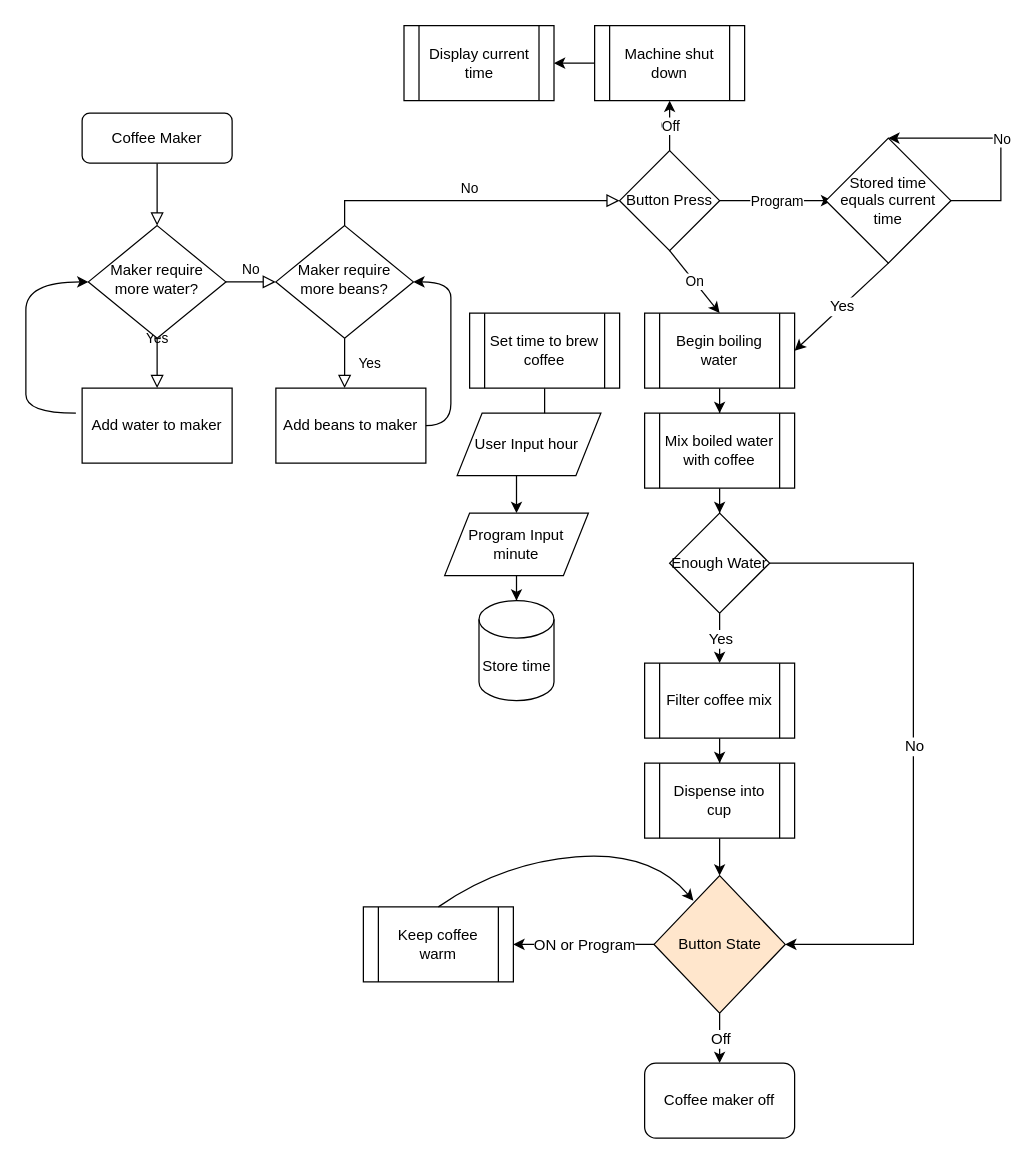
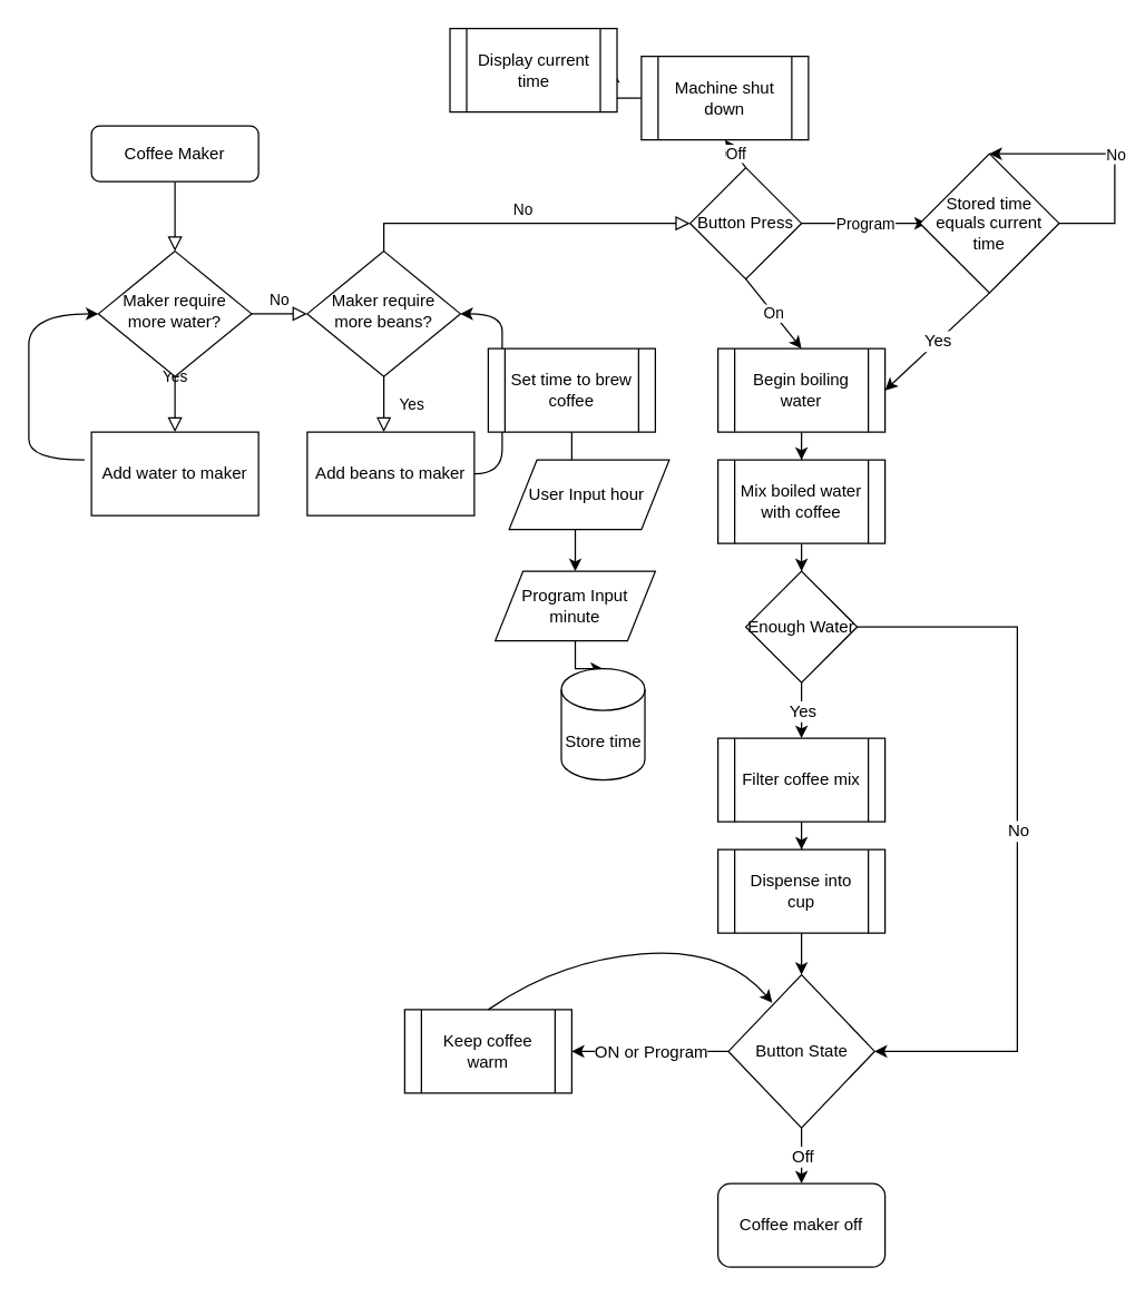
  <mxCell id="0" />
  <mxCell id="1" parent="0" />
  <mxCell id="2" value="" style="rounded=0;html=1;jettySize=auto;orthogonalLoop=1;fontSize=11;endArrow=block;endFill=0;endSize=8;strokeWidth=1;shadow=0;labelBackgroundColor=none;edgeStyle=orthogonalEdgeStyle;" parent="1" source="3" target="6" edge="1"><mxGeometry relative="1" as="geometry" /></mxCell>
  <mxCell id="3" value="Coffee Maker" style="rounded=1;whiteSpace=wrap;html=1;fontSize=12;glass=0;strokeWidth=1;shadow=0;" parent="1" vertex="1"><mxGeometry x="65" y="90" width="120" height="40" as="geometry" /></mxCell>
  <mxCell id="4" value="Yes" style="rounded=0;html=1;jettySize=auto;orthogonalLoop=1;fontSize=11;endArrow=block;endFill=0;endSize=8;strokeWidth=1;shadow=0;labelBackgroundColor=none;edgeStyle=orthogonalEdgeStyle;" parent="1" source="6" edge="1"><mxGeometry y="20" relative="1" as="geometry"><mxPoint as="offset" /><mxPoint x="125" y="310" as="targetPoint" /></mxGeometry></mxCell>
  <mxCell id="5" value="No" style="edgeStyle=orthogonalEdgeStyle;rounded=0;html=1;jettySize=auto;orthogonalLoop=1;fontSize=11;endArrow=block;endFill=0;endSize=8;strokeWidth=1;shadow=0;labelBackgroundColor=none;entryX=0;entryY=0.5;entryDx=0;entryDy=0;" parent="1" source="6" target="9" edge="1"><mxGeometry y="10" relative="1" as="geometry"><mxPoint as="offset" /><mxPoint x="230" y="225" as="targetPoint" /></mxGeometry></mxCell>
  <mxCell id="6" value="Maker require more water?" style="rhombus;whiteSpace=wrap;html=1;shadow=0;fontFamily=Helvetica;fontSize=12;align=center;strokeWidth=1;spacing=6;spacingTop=-4;" parent="1" vertex="1"><mxGeometry x="70" y="180" width="110" height="90" as="geometry" /></mxCell>
  <mxCell id="7" value="Add water to maker" style="rounded=0;whiteSpace=wrap;html=1;" vertex="1" parent="1"><mxGeometry x="65" y="310" width="120" height="60" as="geometry" /></mxCell>
  <mxCell id="8" value="" style="curved=1;endArrow=classic;html=1;rounded=0;entryX=0;entryY=0.5;entryDx=0;entryDy=0;" edge="1" parent="1" target="6"><mxGeometry width="50" height="50" relative="1" as="geometry"><mxPoint x="60" y="330" as="sourcePoint" /><mxPoint x="50" y="220" as="targetPoint" /><Array as="points"><mxPoint x="20" y="330" /><mxPoint x="20" y="300" /><mxPoint x="20" y="270" /><mxPoint x="20" y="225" /></Array></mxGeometry></mxCell>
  <mxCell id="9" value="Maker require more beans?" style="rhombus;whiteSpace=wrap;html=1;shadow=0;fontFamily=Helvetica;fontSize=12;align=center;strokeWidth=1;spacing=6;spacingTop=-4;" vertex="1" parent="1"><mxGeometry x="220" y="180" width="110" height="90" as="geometry" /></mxCell>
  <mxCell id="10" value="Add beans to maker" style="rounded=0;whiteSpace=wrap;html=1;" vertex="1" parent="1"><mxGeometry x="220" y="310" width="120" height="60" as="geometry" /></mxCell>
  <mxCell id="11" value="Yes" style="rounded=0;html=1;jettySize=auto;orthogonalLoop=1;fontSize=11;endArrow=block;endFill=0;endSize=8;strokeWidth=1;shadow=0;labelBackgroundColor=none;edgeStyle=orthogonalEdgeStyle;exitX=0.5;exitY=1;exitDx=0;exitDy=0;" edge="1" parent="1" source="9"><mxGeometry y="20" relative="1" as="geometry"><mxPoint as="offset" /><mxPoint x="330" y="270" as="sourcePoint" /><mxPoint x="275" y="310" as="targetPoint" /><Array as="points"><mxPoint x="275" y="310" /></Array></mxGeometry></mxCell>
  <mxCell id="12" value="" style="curved=1;endArrow=classic;html=1;rounded=0;entryX=1;entryY=0.5;entryDx=0;entryDy=0;exitX=1;exitY=0.5;exitDx=0;exitDy=0;" edge="1" parent="1" source="10" target="9"><mxGeometry width="50" height="50" relative="1" as="geometry"><mxPoint x="400" y="335" as="sourcePoint" /><mxPoint x="410" y="230" as="targetPoint" /><Array as="points"><mxPoint x="360" y="340" /><mxPoint x="360" y="305" /><mxPoint x="360" y="280" /><mxPoint x="360" y="250" /><mxPoint x="360" y="225" /></Array></mxGeometry></mxCell>
  <mxCell id="13" value="No" style="edgeStyle=orthogonalEdgeStyle;rounded=0;html=1;jettySize=auto;orthogonalLoop=1;fontSize=11;endArrow=block;endFill=0;endSize=8;strokeWidth=1;shadow=0;labelBackgroundColor=none;exitX=0.5;exitY=0;exitDx=0;exitDy=0;" edge="1" parent="1" source="9" target="14"><mxGeometry y="10" relative="1" as="geometry"><mxPoint as="offset" /><mxPoint x="230" y="235" as="sourcePoint" /><mxPoint x="370" y="50" as="targetPoint" /></mxGeometry></mxCell>
  <mxCell id="14" value="Button Press" style="rhombus;whiteSpace=wrap;html=1;" vertex="1" parent="1"><mxGeometry x="495" y="120" width="80" height="80" as="geometry" /></mxCell>
  <mxCell id="15" value="" style="edgeStyle=orthogonalEdgeStyle;rounded=0;orthogonalLoop=1;jettySize=auto;html=1;" edge="1" parent="1" source="16" target="20"><mxGeometry relative="1" as="geometry" /></mxCell>
  <mxCell id="16" value="Begin boiling water" style="shape=process;whiteSpace=wrap;html=1;backgroundOutline=1;" vertex="1" parent="1"><mxGeometry x="515" y="250" width="120" height="60" as="geometry" /></mxCell>
  <mxCell id="17" value="On" style="endArrow=classic;html=1;rounded=0;exitX=0.5;exitY=1;exitDx=0;exitDy=0;entryX=0.5;entryY=0;entryDx=0;entryDy=0;" edge="1" parent="1" source="14" target="16"><mxGeometry relative="1" as="geometry"><mxPoint x="605" y="200" as="sourcePoint" /><mxPoint x="705" y="200" as="targetPoint" /></mxGeometry></mxCell>
  <mxCell id="18" value="On" style="edgeLabel;resizable=0;html=1;align=center;verticalAlign=middle;" connectable="0" vertex="1" parent="17"><mxGeometry relative="1" as="geometry" /></mxCell>
  <mxCell id="19" value="" style="edgeStyle=orthogonalEdgeStyle;rounded=0;orthogonalLoop=1;jettySize=auto;html=1;fontSize=12;" edge="1" parent="1" source="20" target="51"><mxGeometry relative="1" as="geometry" /></mxCell>
  <mxCell id="20" value="Mix boiled water with coffee" style="shape=process;whiteSpace=wrap;html=1;backgroundOutline=1;fontStyle=0" vertex="1" parent="1"><mxGeometry x="515" y="330" width="120" height="60" as="geometry" /></mxCell>
  <mxCell id="21" value="" style="edgeStyle=orthogonalEdgeStyle;rounded=0;orthogonalLoop=1;jettySize=auto;html=1;" edge="1" parent="1" source="22" target="24"><mxGeometry relative="1" as="geometry" /></mxCell>
  <mxCell id="22" value="Filter coffee mix" style="shape=process;whiteSpace=wrap;html=1;backgroundOutline=1;fontStyle=0" vertex="1" parent="1"><mxGeometry x="515" y="530" width="120" height="60" as="geometry" /></mxCell>
  <mxCell id="23" value="" style="edgeStyle=orthogonalEdgeStyle;rounded=0;orthogonalLoop=1;jettySize=auto;html=1;fontSize=12;" edge="1" parent="1" source="24" target="44"><mxGeometry relative="1" as="geometry" /></mxCell>
  <mxCell id="24" value="Dispense into cup" style="shape=process;whiteSpace=wrap;html=1;backgroundOutline=1;fontStyle=0" vertex="1" parent="1"><mxGeometry x="515" y="610" width="120" height="60" as="geometry" /></mxCell>
  <mxCell id="25" value="Off" style="endArrow=classic;html=1;rounded=0;exitX=0.5;exitY=0;exitDx=0;exitDy=0;entryX=0.5;entryY=1;entryDx=0;entryDy=0;" edge="1" parent="1" source="14" target="28"><mxGeometry relative="1" as="geometry"><mxPoint x="565" y="210" as="sourcePoint" /><mxPoint x="555" y="100" as="targetPoint" /></mxGeometry></mxCell>
  <mxCell id="26" value="Off" style="edgeLabel;resizable=0;html=1;align=center;verticalAlign=middle;" connectable="0" vertex="1" parent="25"><mxGeometry relative="1" as="geometry" /></mxCell>
  <mxCell id="27" value="" style="edgeStyle=orthogonalEdgeStyle;rounded=0;orthogonalLoop=1;jettySize=auto;html=1;" edge="1" parent="1" source="28" target="29"><mxGeometry relative="1" as="geometry" /></mxCell>
- <mxCell id="28" value="Machine shut down" style="shape=process;whiteSpace=wrap;html=1;backgroundOutline=1;" vertex="1" parent="1"><mxGeometry x="475" y="20" width="120" height="60" as="geometry" /></mxCell>
+ <mxCell id="28" value="Machine shut down" style="shape=process;whiteSpace=wrap;html=1;backgroundOutline=1;" vertex="1" parent="1"><mxGeometry x="460" y="40" width="120" height="60" as="geometry" /></mxCell>
  <mxCell id="29" value="Display current time" style="shape=process;whiteSpace=wrap;html=1;backgroundOutline=1;" vertex="1" parent="1"><mxGeometry x="322.5" y="20" width="120" height="60" as="geometry" /></mxCell>
  <mxCell id="30" value="" style="endArrow=classic;html=1;rounded=0;exitX=1;exitY=0.5;exitDx=0;exitDy=0;entryX=0;entryY=0.5;entryDx=0;entryDy=0;" edge="1" parent="1" source="14"><mxGeometry relative="1" as="geometry"><mxPoint x="965" y="240" as="sourcePoint" /><mxPoint x="665" y="160" as="targetPoint" /></mxGeometry></mxCell>
  <mxCell id="31" value="Program" style="edgeLabel;resizable=0;html=1;align=center;verticalAlign=middle;" connectable="0" vertex="1" parent="30"><mxGeometry relative="1" as="geometry" /></mxCell>
  <mxCell id="32" value="" style="edgeStyle=orthogonalEdgeStyle;rounded=0;orthogonalLoop=1;jettySize=auto;html=1;" edge="1" parent="1" source="33" target="36"><mxGeometry relative="1" as="geometry" /></mxCell>
- <mxCell id="33" value="Set time to brew coffee" style="shape=process;whiteSpace=wrap;html=1;backgroundOutline=1;" vertex="1" parent="1"><mxGeometry x="375" y="250" width="120" height="60" as="geometry" /></mxCell>
+ <mxCell id="33" value="Set time to brew coffee" style="shape=process;whiteSpace=wrap;html=1;backgroundOutline=1;" vertex="1" parent="1"><mxGeometry x="350" y="250" width="120" height="60" as="geometry" /></mxCell>
  <mxCell id="34" value="User Input hour&amp;nbsp;" style="shape=parallelogram;perimeter=parallelogramPerimeter;whiteSpace=wrap;html=1;fixedSize=1;" vertex="1" parent="1"><mxGeometry x="365" y="330" width="115" height="50" as="geometry" /></mxCell>
  <mxCell id="35" value="" style="edgeStyle=orthogonalEdgeStyle;rounded=0;orthogonalLoop=1;jettySize=auto;html=1;" edge="1" parent="1" source="36" target="37"><mxGeometry relative="1" as="geometry" /></mxCell>
  <mxCell id="36" value="Program Input minute" style="shape=parallelogram;perimeter=parallelogramPerimeter;whiteSpace=wrap;html=1;fixedSize=1;" vertex="1" parent="1"><mxGeometry x="355" y="410" width="115" height="50" as="geometry" /></mxCell>
- <mxCell id="37" value="Store time" style="shape=cylinder3;whiteSpace=wrap;html=1;boundedLbl=1;backgroundOutline=1;size=15;" vertex="1" parent="1"><mxGeometry x="382.5" y="480" width="60" height="80" as="geometry" /></mxCell>
+ <mxCell id="37" value="Store time" style="shape=cylinder3;whiteSpace=wrap;html=1;boundedLbl=1;backgroundOutline=1;size=15;" vertex="1" parent="1"><mxGeometry x="402.5" y="480" width="60" height="80" as="geometry" /></mxCell>
  <mxCell id="38" value="" style="endArrow=classic;html=1;rounded=0;exitX=1;exitY=0.5;exitDx=0;exitDy=0;entryX=0.5;entryY=0;entryDx=0;entryDy=0;" edge="1" parent="1" source="40" target="40"><mxGeometry relative="1" as="geometry"><mxPoint x="730" y="460" as="sourcePoint" /><mxPoint x="800" y="400" as="targetPoint" /><Array as="points"><mxPoint x="800" y="160" /><mxPoint x="800" y="110" /></Array></mxGeometry></mxCell>
  <mxCell id="39" value="No" style="edgeLabel;resizable=0;html=1;align=center;verticalAlign=middle;" connectable="0" vertex="1" parent="38"><mxGeometry relative="1" as="geometry" /></mxCell>
  <mxCell id="40" value="&lt;div&gt;&lt;span&gt;Stored time equals current time&lt;/span&gt;&lt;/div&gt;" style="rhombus;whiteSpace=wrap;html=1;align=center;" vertex="1" parent="1"><mxGeometry x="660" y="110" width="100" height="100" as="geometry" /></mxCell>
  <mxCell id="41" value="" style="endArrow=classic;html=1;rounded=0;fontSize=12;exitX=0.5;exitY=1;exitDx=0;exitDy=0;entryX=1;entryY=0.5;entryDx=0;entryDy=0;" edge="1" parent="1" source="40" target="16"><mxGeometry relative="1" as="geometry"><mxPoint x="720" y="510" as="sourcePoint" /><mxPoint x="800" y="400" as="targetPoint" /></mxGeometry></mxCell>
  <mxCell id="42" value="Yes" style="edgeLabel;resizable=0;html=1;align=center;verticalAlign=middle;fontSize=12;" connectable="0" vertex="1" parent="41"><mxGeometry relative="1" as="geometry" /></mxCell>
  <mxCell id="43" value="Keep coffee warm" style="shape=process;whiteSpace=wrap;html=1;backgroundOutline=1;fontSize=12;" vertex="1" parent="1"><mxGeometry x="290" y="725" width="120" height="60" as="geometry" /></mxCell>
- <mxCell id="44" value="Button State" style="rhombus;whiteSpace=wrap;html=1;fontSize=12;fillColor=#ffe6cc;" vertex="1" parent="1"><mxGeometry x="522.5" y="700" width="105" height="110" as="geometry" /></mxCell>
+ <mxCell id="44" value="Button State" style="rhombus;whiteSpace=wrap;html=1;fontSize=12;" vertex="1" parent="1"><mxGeometry x="522.5" y="700" width="105" height="110" as="geometry" /></mxCell>
  <mxCell id="45" value="Coffee maker off" style="rounded=1;whiteSpace=wrap;html=1;fontSize=12;" vertex="1" parent="1"><mxGeometry x="515" y="850" width="120" height="60" as="geometry" /></mxCell>
  <mxCell id="46" value="" style="endArrow=classic;html=1;rounded=0;fontSize=12;entryX=1;entryY=0.5;entryDx=0;entryDy=0;exitX=0;exitY=0.5;exitDx=0;exitDy=0;" edge="1" parent="1" source="44" target="43"><mxGeometry relative="1" as="geometry"><mxPoint x="570" y="470" as="sourcePoint" /><mxPoint x="670" y="470" as="targetPoint" /></mxGeometry></mxCell>
  <mxCell id="47" value="ON or Program" style="edgeLabel;resizable=0;html=1;align=center;verticalAlign=middle;fontSize=12;" connectable="0" vertex="1" parent="46"><mxGeometry relative="1" as="geometry" /></mxCell>
  <mxCell id="48" value="" style="endArrow=classic;html=1;rounded=0;fontSize=12;exitX=0.5;exitY=1;exitDx=0;exitDy=0;entryX=0.5;entryY=0;entryDx=0;entryDy=0;" edge="1" parent="1" source="44" target="45"><mxGeometry relative="1" as="geometry"><mxPoint x="570" y="580" as="sourcePoint" /><mxPoint x="670" y="580" as="targetPoint" /></mxGeometry></mxCell>
  <mxCell id="49" value="Off" style="edgeLabel;resizable=0;html=1;align=center;verticalAlign=middle;fontSize=12;" connectable="0" vertex="1" parent="48"><mxGeometry relative="1" as="geometry" /></mxCell>
  <mxCell id="50" value="" style="curved=1;endArrow=classic;html=1;rounded=0;fontSize=12;exitX=0.5;exitY=0;exitDx=0;exitDy=0;entryX=0.3;entryY=0.182;entryDx=0;entryDy=0;entryPerimeter=0;" edge="1" parent="1" source="43" target="44"><mxGeometry width="50" height="50" relative="1" as="geometry"><mxPoint x="590" y="550" as="sourcePoint" /><mxPoint x="640" y="500" as="targetPoint" /><Array as="points"><mxPoint x="400" y="690" /><mxPoint x="520" y="680" /></Array></mxGeometry></mxCell>
  <mxCell id="51" value="Enough Water" style="rhombus;whiteSpace=wrap;html=1;fontSize=12;" vertex="1" parent="1"><mxGeometry x="535" y="410" width="80" height="80" as="geometry" /></mxCell>
  <mxCell id="52" value="" style="endArrow=classic;html=1;rounded=0;fontSize=12;exitX=0.5;exitY=1;exitDx=0;exitDy=0;entryX=0.5;entryY=0;entryDx=0;entryDy=0;" edge="1" parent="1" source="51" target="22"><mxGeometry relative="1" as="geometry"><mxPoint x="580" y="520" as="sourcePoint" /><mxPoint x="670" y="460" as="targetPoint" /></mxGeometry></mxCell>
  <mxCell id="53" value="Yes" style="edgeLabel;resizable=0;html=1;align=center;verticalAlign=middle;fontSize=12;" connectable="0" vertex="1" parent="52"><mxGeometry relative="1" as="geometry" /></mxCell>
  <mxCell id="54" value="" style="endArrow=classic;html=1;rounded=0;fontSize=12;exitX=1;exitY=0.5;exitDx=0;exitDy=0;entryX=1;entryY=0.5;entryDx=0;entryDy=0;" edge="1" parent="1" source="51" target="44"><mxGeometry relative="1" as="geometry"><mxPoint x="570" y="460" as="sourcePoint" /><mxPoint x="670" y="460" as="targetPoint" /><Array as="points"><mxPoint x="730" y="450" /><mxPoint x="730" y="755" /></Array></mxGeometry></mxCell>
  <mxCell id="55" value="No" style="edgeLabel;resizable=0;html=1;align=center;verticalAlign=middle;fontSize=12;" connectable="0" vertex="1" parent="54"><mxGeometry relative="1" as="geometry" /></mxCell>
